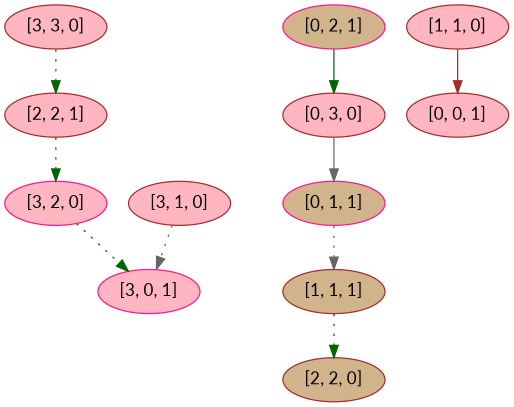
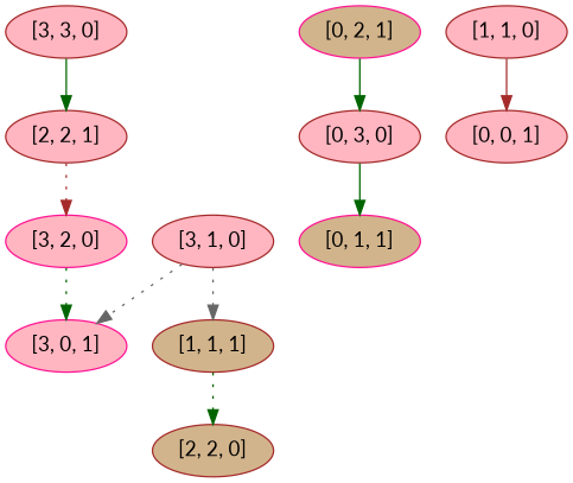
  digraph {
    fontname=Lato
    node [color=brown fillcolor=lightpink fontname=Lato style=filled]
    edge [color=darkgreen fontname=Lato style=dotted]
    "[3, 3, 0]"
    "[2, 2, 1]"
    "[3, 2, 0]" [color=deeppink]
    "[3, 0, 1]" [color=deeppink]
    "[3, 1, 0]"
    "[1, 1, 1]" [fillcolor=tan]
    "[2, 2, 0]" [fillcolor=tan]
    "[0, 2, 1]" [color=deeppink fillcolor=tan]
    "[0, 3, 0]"
    "[0, 1, 1]" [color=deeppink fillcolor=tan]
    "[1, 1, 0]"
    "[0, 0, 1]"
-   "[3, 3, 0]" -> "[2, 2, 1]"
-   "[2, 2, 1]" -> "[3, 2, 0]"
+   "[3, 3, 0]" -> "[2, 2, 1]" [style=solid]
+   "[2, 2, 1]" -> "[3, 2, 0]" [color=brown]
    "[3, 2, 0]" -> "[3, 0, 1]"
    "[3, 1, 0]" -> "[3, 0, 1]" [color=gray40]
-   "[0, 1, 1]" -> "[1, 1, 1]" [color=gray40]
+   "[3, 1, 0]" -> "[1, 1, 1]" [color=gray40]
    "[1, 1, 1]" -> "[2, 2, 0]"
    "[0, 2, 1]" -> "[0, 3, 0]" [style=solid]
-   "[0, 3, 0]" -> "[0, 1, 1]" [color=gray40 style=solid]
+   "[0, 3, 0]" -> "[0, 1, 1]" [style=solid]
    "[1, 1, 0]" -> "[0, 0, 1]" [color=brown style=solid]
  }
